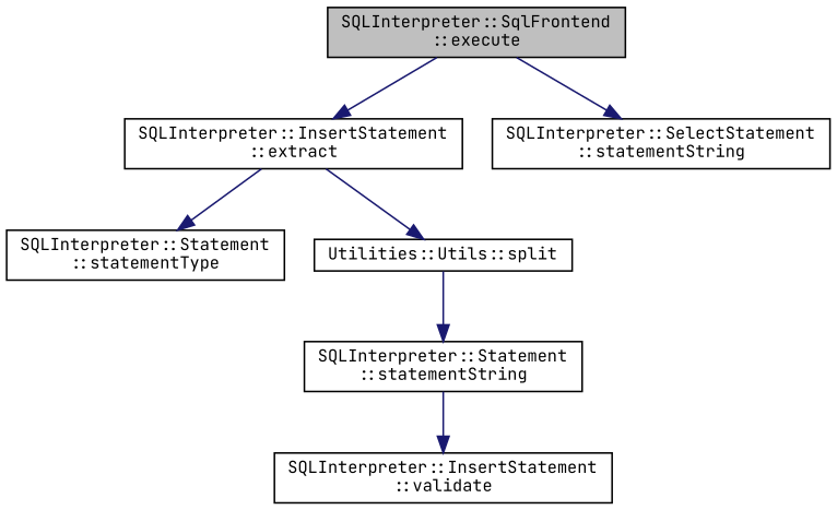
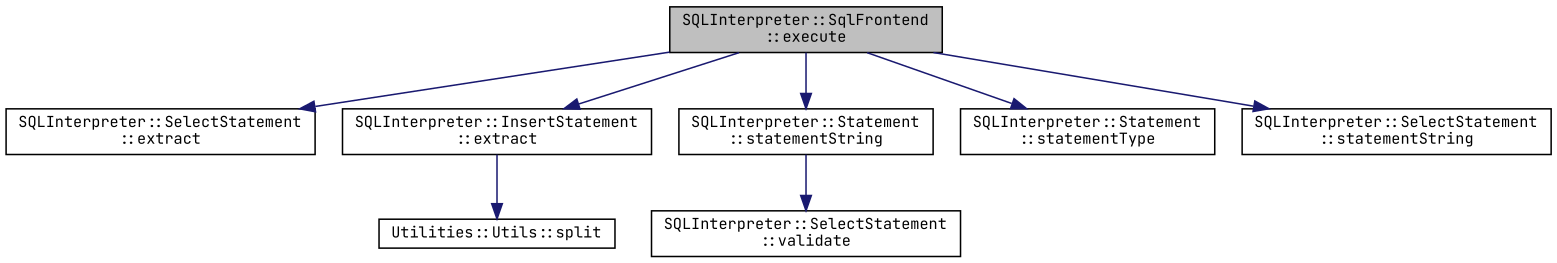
  digraph {
    fontname="JetBrains Mono"
    rankdir=TB
    node [color=black fillcolor=white fontname="JetBrains Mono" fontsize=10 shape=record style=filled]
    edge [color=midnightblue fontname="JetBrains Mono" fontsize=10 labelfontname=Helvetica labelfontsize=10 style=solid]
    n1 [fillcolor=grey75 fontcolor=black height=0.2 label="SQLInterpreter::SqlFrontend\l::execute" width=0.4]
+   n2 [height=0.2 label="SQLInterpreter::SelectStatement\l::extract" width=0.4]
    n3 [height=0.2 label="SQLInterpreter::InsertStatement\l::extract" width=0.4]
    n4 [height=0.2 label="SQLInterpreter::Statement\l::statementString" width=0.4]
    n5 [height=0.2 label="SQLInterpreter::Statement\l::statementType" width=0.4]
    n6 [height=0.2 label="SQLInterpreter::SelectStatement\l::statementString" width=0.4]
    n7 [height=0.2 label="Utilities::Utils::split" width=0.4]
-   n8 [height=0.2 label="SQLInterpreter::InsertStatement\l::validate" width=0.4]
+   n8 [height=0.2 label="SQLInterpreter::SelectStatement\l::validate" width=0.4]
+   n1 -> n2
    n1 -> n3
-   n7 -> n4
-   n3 -> n5
+   n1 -> n4
+   n1 -> n5
    n1 -> n6
    n3 -> n7
    n4 -> n8
  }
